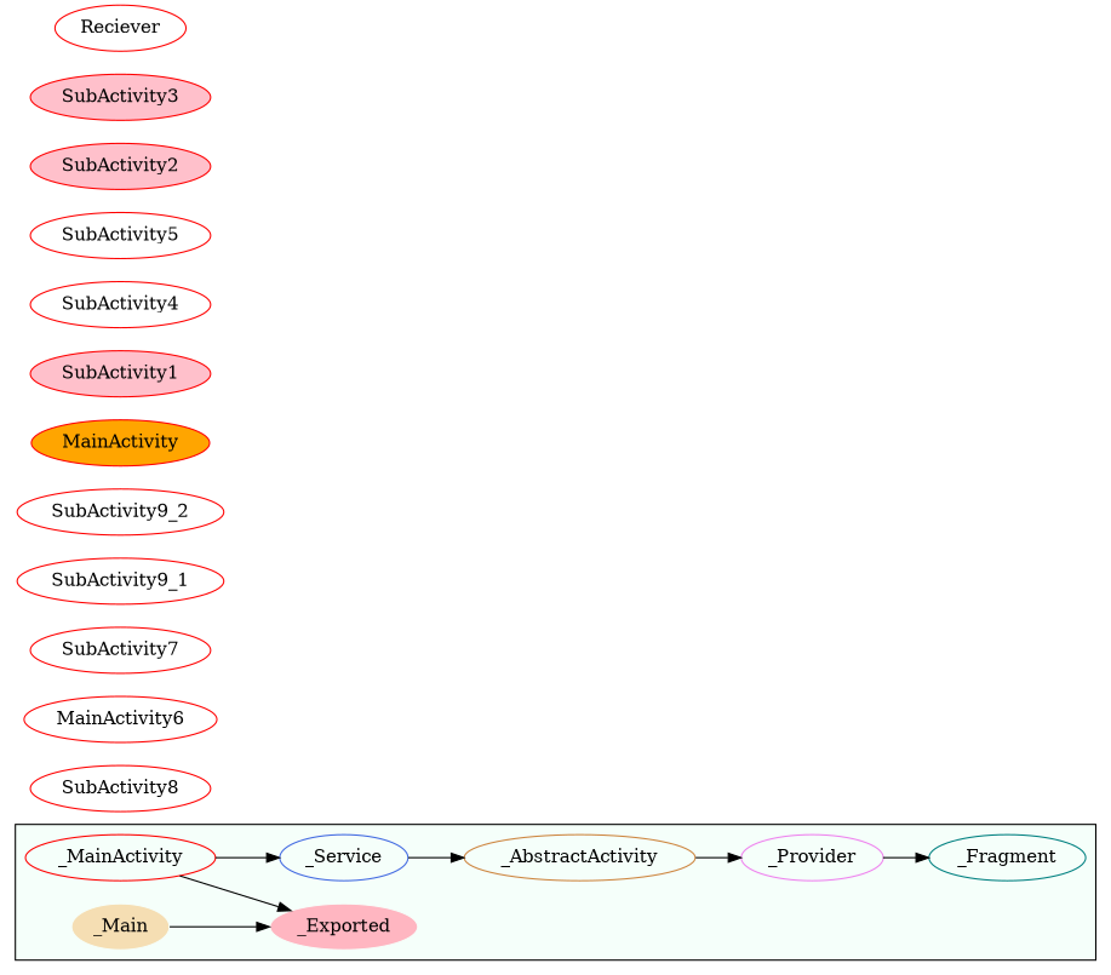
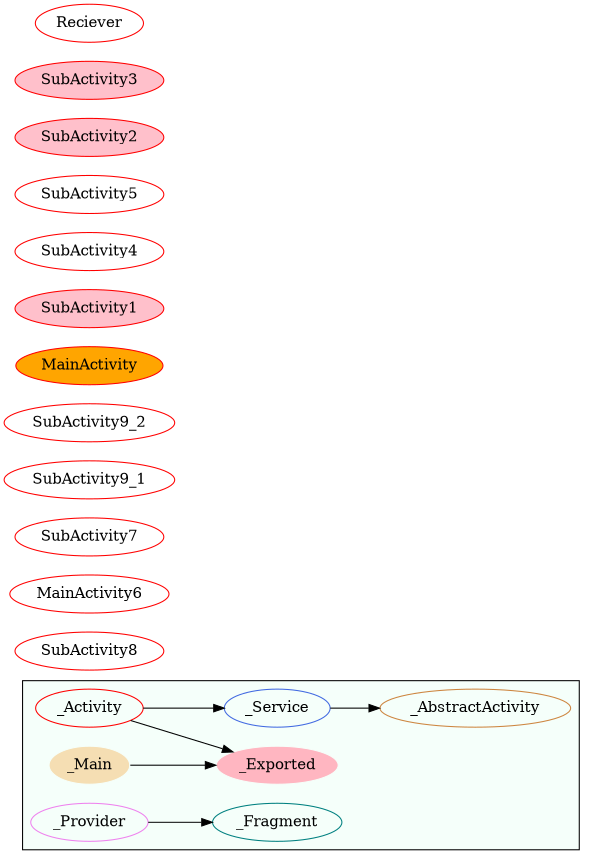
  digraph {
    rankdir=LR
    node [color=red]
-   _Activity [label=_MainActivity]
+   _Activity
    _Service [color=royalblue]
    n3 [color=peru label=_AbstractActivity]
    _Provider [color=violet]
    _Fragment [color=teal]
    _Main [color=mintcream fillcolor=wheat style=filled]
    _Exported [color=mintcream fillcolor=lightpink style=filled]
    SubActivity8
    n9 [label=MainActivity6]
    SubActivity7
    SubActivity9_1
    SubActivity9_2
    MainActivity [fillcolor=orange style=filled]
    SubActivity1 [fillcolor=pink style=filled]
    SubActivity4
    SubActivity5
    SubActivity2 [fillcolor=pink style=filled]
    SubActivity3 [fillcolor=pink style=filled]
    n19 [label=Reciever]
    subgraph cluster_1 {
      bgcolor=mintcream
      _Activity
      _Service
      n3
      _Provider
      _Fragment
      _Main
      _Exported
    }
    _Activity -> _Service
    _Activity -> _Exported
    _Service -> n3
-   n3 -> _Provider
    _Provider -> _Fragment
    _Main -> _Exported
  }
